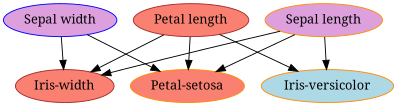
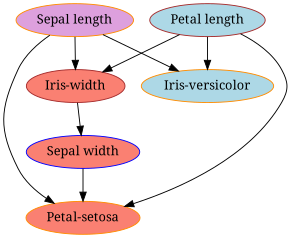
  digraph {
    fontname="Noto Serif"
    node [color=darkorange fillcolor=plum fontname="Noto Serif" style=filled]
    edge [fontname="Noto Serif"]
    n1 [label="Sepal length"]
    n2 [fillcolor=salmon label="Petal-setosa"]
    n3 [fillcolor=lightblue label="Iris-versicolor"]
    n4 [color=brown fillcolor=salmon label="Iris-width"]
-   n5 [color=blue label="Sepal width"]
-   n6 [color=brown fillcolor=salmon label="Petal length"]
+   n5 [color=blue fillcolor=salmon label="Sepal width"]
+   n6 [color=brown fillcolor=lightblue label="Petal length"]
    n1 -> n2
    n1 -> n3
    n1 -> n4
    n5 -> n2
-   n5 -> n4
+   n4 -> n5
    n6 -> n2
    n6 -> n3
    n6 -> n4
  }
